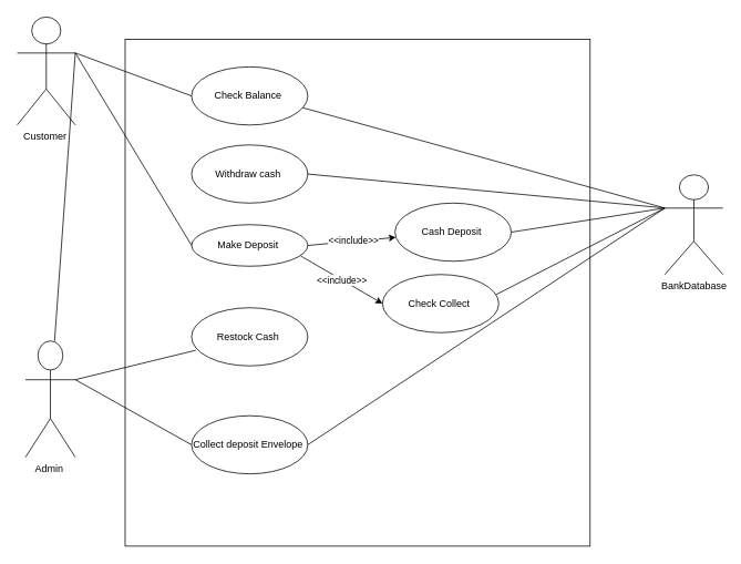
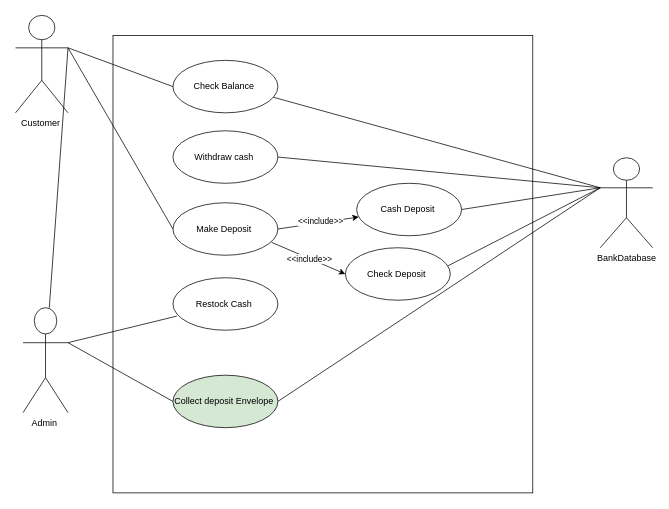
  <mxCell id="0" />
  <mxCell id="1" parent="0" />
  <mxCell id="2" value="Customer&amp;nbsp;" style="shape=umlActor;verticalLabelPosition=bottom;verticalAlign=top;html=1;" vertex="1" parent="1"><mxGeometry x="20" y="20" width="70" height="130" as="geometry" /></mxCell>
  <mxCell id="3" value="" style="html=0.5;" vertex="1" parent="1"><mxGeometry x="150" y="47" width="560" height="610" as="geometry" /></mxCell>
  <mxCell id="4" value="Check Balance&amp;nbsp;" style="ellipse;whiteSpace=wrap;html=1;" vertex="1" parent="1"><mxGeometry x="230" y="80" width="140" height="70" as="geometry" /></mxCell>
- <mxCell id="5" value="Check Collect&amp;nbsp;" style="ellipse;whiteSpace=wrap;html=1;" vertex="1" parent="1"><mxGeometry x="460" y="330" width="140" height="70" as="geometry" /></mxCell>
+ <mxCell id="5" value="Check Deposit&amp;nbsp;" style="ellipse;whiteSpace=wrap;html=1;" vertex="1" parent="1"><mxGeometry x="460" y="330" width="140" height="70" as="geometry" /></mxCell>
  <mxCell id="6" value="Withdraw cash&amp;nbsp;" style="ellipse;whiteSpace=wrap;html=1;" vertex="1" parent="1"><mxGeometry x="230" y="174" width="140" height="70" as="geometry" /></mxCell>
  <mxCell id="7" value="Cash Deposit&amp;nbsp;" style="ellipse;whiteSpace=wrap;html=1;" vertex="1" parent="1"><mxGeometry x="475" y="244" width="140" height="70" as="geometry" /></mxCell>
- <mxCell id="8" value="Make Deposit&amp;nbsp;" style="ellipse;whiteSpace=wrap;html=1;" vertex="1" parent="1"><mxGeometry x="230" y="270" width="140" height="50" as="geometry" /></mxCell>
+ <mxCell id="8" value="Make Deposit&amp;nbsp;" style="ellipse;whiteSpace=wrap;html=1;" vertex="1" parent="1"><mxGeometry x="230" y="270" width="140" height="70" as="geometry" /></mxCell>
  <mxCell id="9" value="Restock Cash&amp;nbsp;" style="ellipse;whiteSpace=wrap;html=1;" vertex="1" parent="1"><mxGeometry x="230" y="370" width="140" height="70" as="geometry" /></mxCell>
- <mxCell id="10" value="Collect deposit Envelope&amp;nbsp;" style="ellipse;whiteSpace=wrap;html=1;" vertex="1" parent="1"><mxGeometry x="230" y="500" width="140" height="70" as="geometry" /></mxCell>
+ <mxCell id="10" value="Collect deposit Envelope&amp;nbsp;" style="ellipse;whiteSpace=wrap;html=1;fillColor=#d5e8d4;" vertex="1" parent="1"><mxGeometry x="230" y="500" width="140" height="70" as="geometry" /></mxCell>
  <mxCell id="11" value="Admin&amp;nbsp;" style="shape=umlActor;verticalLabelPosition=bottom;verticalAlign=top;html=1;" vertex="1" parent="1"><mxGeometry x="30" y="410" width="60" height="140" as="geometry" /></mxCell>
  <mxCell id="12" value="BankDatabase" style="shape=umlActor;verticalLabelPosition=bottom;verticalAlign=top;html=1;" vertex="1" parent="1"><mxGeometry x="800" y="210" width="70" height="120" as="geometry" /></mxCell>
  <mxCell id="13" value="" style="endArrow=none;html=1;rounded=0;exitX=0.957;exitY=0.703;exitDx=0;exitDy=0;exitPerimeter=0;entryX=0;entryY=0.333;entryDx=0;entryDy=0;entryPerimeter=0;" edge="1" parent="1" source="4" target="12"><mxGeometry width="50" height="50" relative="1" as="geometry"><mxPoint x="550" y="270" as="sourcePoint" /><mxPoint x="600" y="220" as="targetPoint" /></mxGeometry></mxCell>
  <mxCell id="14" value="" style="endArrow=none;html=1;rounded=0;exitX=1;exitY=0.5;exitDx=0;exitDy=0;entryX=0;entryY=0.333;entryDx=0;entryDy=0;entryPerimeter=0;" edge="1" parent="1" source="6" target="12"><mxGeometry width="50" height="50" relative="1" as="geometry"><mxPoint x="373.98" y="139.21" as="sourcePoint" /><mxPoint x="810" y="260" as="targetPoint" /></mxGeometry></mxCell>
  <mxCell id="15" value="" style="endArrow=none;html=1;rounded=0;exitX=1;exitY=0.5;exitDx=0;exitDy=0;" edge="1" parent="1" source="10"><mxGeometry width="50" height="50" relative="1" as="geometry"><mxPoint x="380" y="219" as="sourcePoint" /><mxPoint x="800" y="250" as="targetPoint" /></mxGeometry></mxCell>
  <mxCell id="16" value="" style="endArrow=none;html=1;rounded=0;exitX=0.979;exitY=0.343;exitDx=0;exitDy=0;exitPerimeter=0;" edge="1" parent="1" source="5"><mxGeometry width="50" height="50" relative="1" as="geometry"><mxPoint x="580" y="370" as="sourcePoint" /><mxPoint x="800" y="250" as="targetPoint" /></mxGeometry></mxCell>
  <mxCell id="17" value="" style="endArrow=none;html=1;rounded=0;entryX=1;entryY=0.5;entryDx=0;entryDy=0;" edge="1" parent="1" target="7"><mxGeometry width="50" height="50" relative="1" as="geometry"><mxPoint x="800" y="250" as="sourcePoint" /><mxPoint x="590" y="279" as="targetPoint" /></mxGeometry></mxCell>
  <mxCell id="18" value="" style="endArrow=classic;html=1;rounded=0;exitX=1;exitY=0.5;exitDx=0;exitDy=0;" edge="1" parent="1" source="8" target="7"><mxGeometry relative="1" as="geometry"><mxPoint x="440" y="250" as="sourcePoint" /><mxPoint x="540" y="250" as="targetPoint" /></mxGeometry></mxCell>
  <mxCell id="19" value="&amp;lt;&amp;lt;include&amp;gt;&amp;gt;" style="edgeLabel;resizable=0;html=1;align=center;verticalAlign=middle;" connectable="0" vertex="1" parent="18"><mxGeometry relative="1" as="geometry"><mxPoint x="2" y="-2" as="offset" /></mxGeometry></mxCell>
  <mxCell id="20" value="" style="endArrow=classic;html=1;rounded=0;exitX=0.94;exitY=0.754;exitDx=0;exitDy=0;exitPerimeter=0;entryX=0;entryY=0.5;entryDx=0;entryDy=0;" edge="1" parent="1" source="8" target="5"><mxGeometry relative="1" as="geometry"><mxPoint x="375.66" y="329.63" as="sourcePoint" /><mxPoint x="460" y="375" as="targetPoint" /></mxGeometry></mxCell>
  <mxCell id="21" value="&amp;lt;&amp;lt;include&amp;gt;&amp;gt;" style="edgeLabel;resizable=0;html=1;align=center;verticalAlign=middle;" connectable="0" vertex="1" parent="20"><mxGeometry relative="1" as="geometry" /></mxCell>
  <mxCell id="22" value="" style="endArrow=none;html=1;rounded=0;exitX=1;exitY=0.333;exitDx=0;exitDy=0;exitPerimeter=0;entryX=0.037;entryY=0.731;entryDx=0;entryDy=0;entryPerimeter=0;" edge="1" parent="1" source="11" target="9"><mxGeometry width="50" height="50" relative="1" as="geometry"><mxPoint x="260" y="370" as="sourcePoint" /><mxPoint x="310" y="320" as="targetPoint" /></mxGeometry></mxCell>
  <mxCell id="23" value="" style="endArrow=none;html=1;rounded=0;exitX=1;exitY=0.333;exitDx=0;exitDy=0;exitPerimeter=0;entryX=0;entryY=0.5;entryDx=0;entryDy=0;" edge="1" parent="1" source="11" target="10"><mxGeometry width="50" height="50" relative="1" as="geometry"><mxPoint x="260" y="370" as="sourcePoint" /><mxPoint x="310" y="320" as="targetPoint" /></mxGeometry></mxCell>
  <mxCell id="24" value="" style="endArrow=none;html=1;rounded=0;exitX=1;exitY=0.333;exitDx=0;exitDy=0;exitPerimeter=0;entryX=0;entryY=0.5;entryDx=0;entryDy=0;" edge="1" parent="1" source="2" target="4"><mxGeometry width="50" height="50" relative="1" as="geometry"><mxPoint x="240" y="270" as="sourcePoint" /><mxPoint x="290" y="220" as="targetPoint" /></mxGeometry></mxCell>
  <mxCell id="25" value="" style="endArrow=none;html=1;rounded=0;exitX=1;exitY=0.333;exitDx=0;exitDy=0;exitPerimeter=0;" edge="1" parent="1" source="2" target="11"><mxGeometry width="50" height="50" relative="1" as="geometry"><mxPoint x="100" y="73.333" as="sourcePoint" /><mxPoint x="240" y="125" as="targetPoint" /></mxGeometry></mxCell>
  <mxCell id="26" value="" style="endArrow=none;html=1;rounded=0;entryX=0;entryY=0.5;entryDx=0;entryDy=0;exitX=1;exitY=0.333;exitDx=0;exitDy=0;exitPerimeter=0;" edge="1" parent="1" source="2" target="8"><mxGeometry width="50" height="50" relative="1" as="geometry"><mxPoint x="90" y="60" as="sourcePoint" /><mxPoint x="240" y="285.67" as="targetPoint" /></mxGeometry></mxCell>
